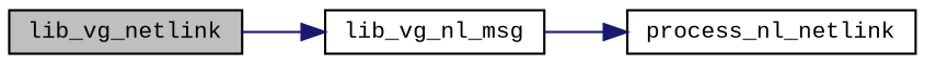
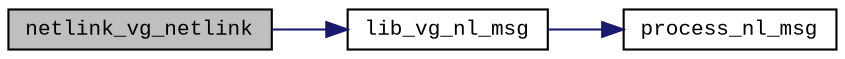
  digraph {
    fontname="Liberation Mono"
    rankdir=LR
    node [color=black fontname="Liberation Mono" fontsize=10 shape=record]
    edge [color=midnightblue fontname="Liberation Mono" fontsize=10 labelfontname=Helvetica labelfontsize=10 style=solid]
-   n1 [fillcolor=grey75 fontcolor=black height=0.2 label=lib_vg_netlink style=filled width=0.4]
+   n1 [fillcolor=grey75 fontcolor=black height=0.2 label=netlink_vg_netlink style=filled width=0.4]
    n2 [height=0.2 label=lib_vg_nl_msg width=0.4]
-   n3 [height=0.2 label=process_nl_netlink width=0.4]
+   n3 [height=0.2 label=process_nl_msg width=0.4]
    n1 -> n2
    n2 -> n3
  }
